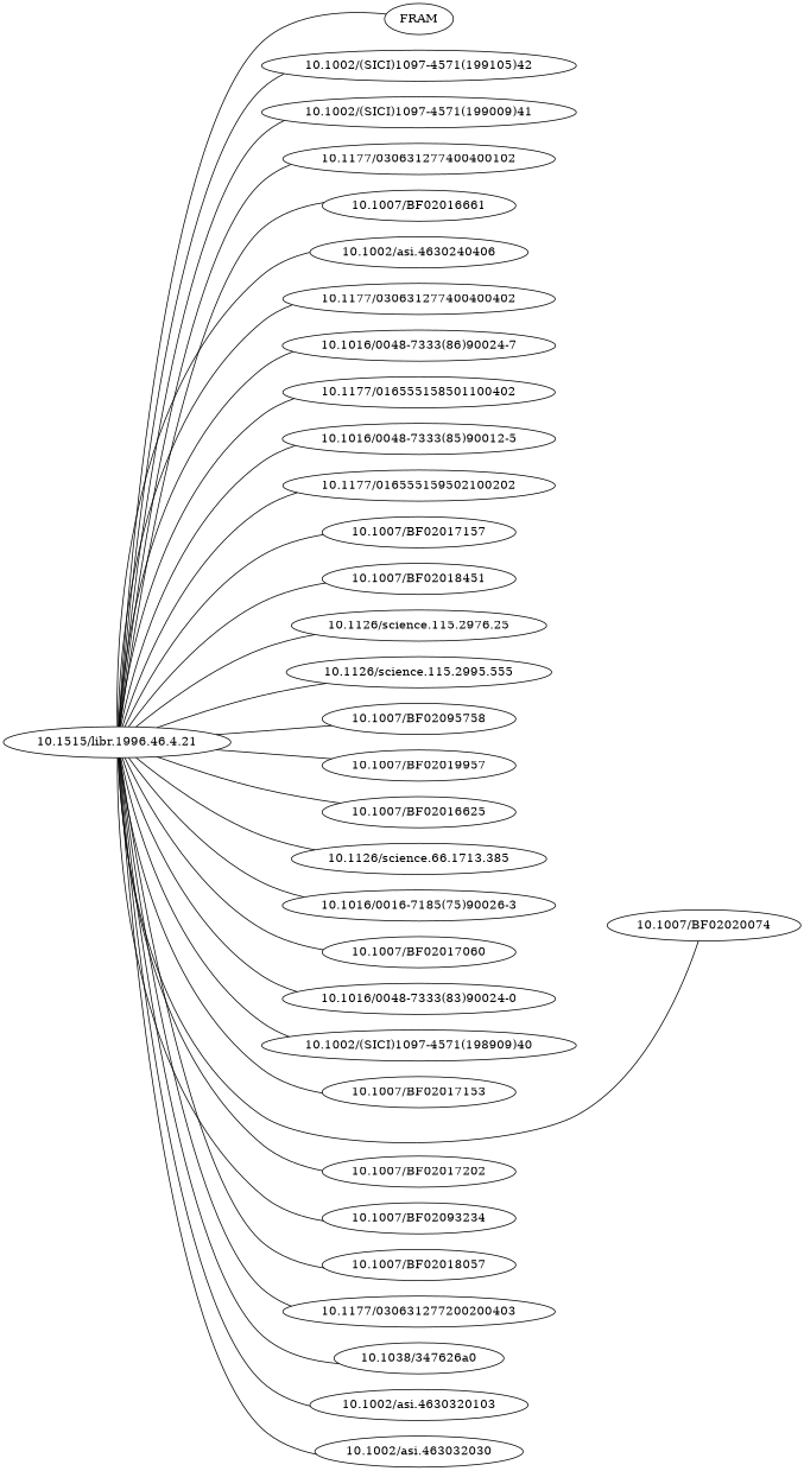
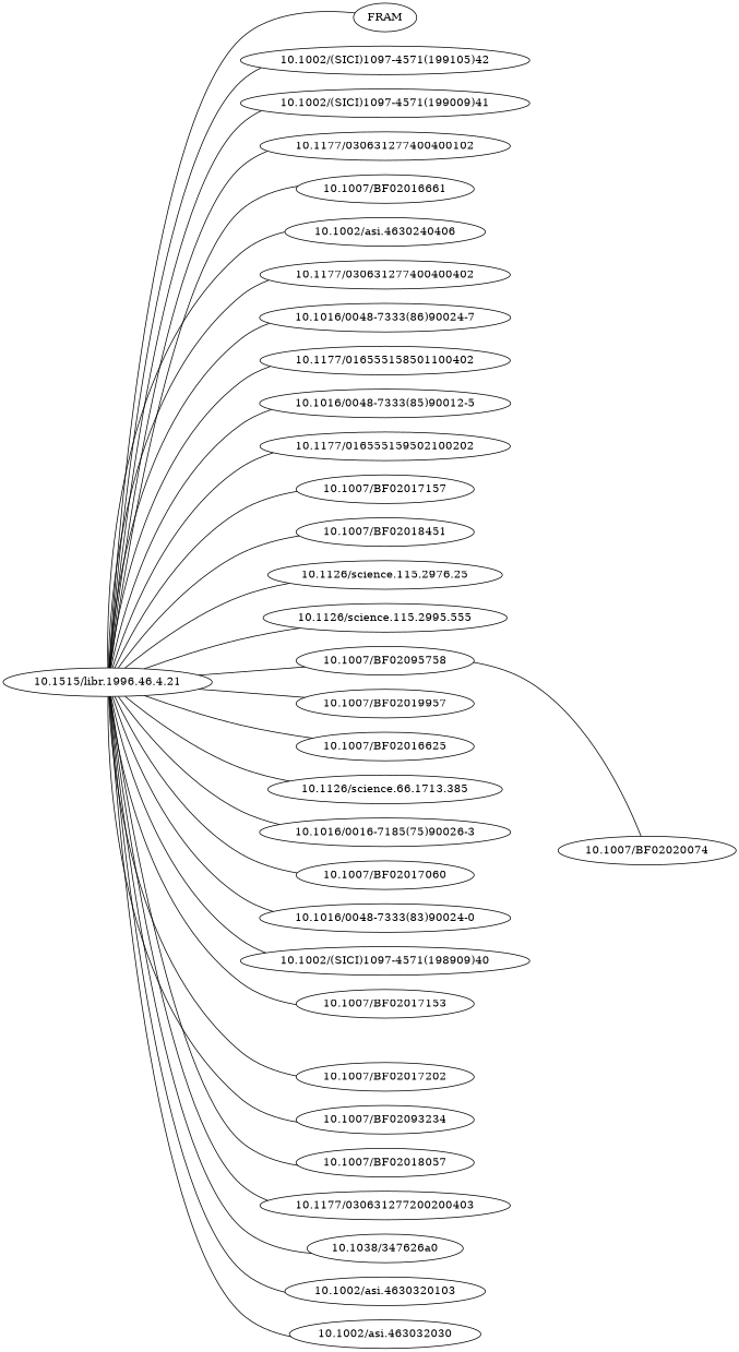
  strict graph {
    rankdir=LR
    "10.1515/libr.1996.46.4.21"
    FRAM
    "10.1002/(SICI)1097-4571(199105)42"
    "10.1002/(SICI)1097-4571(199009)41"
    "10.1177/030631277400400102"
    "10.1007/BF02016661"
    "10.1002/asi.4630240406"
    "10.1177/030631277400400402"
    "10.1016/0048-7333(86)90024-7"
    "10.1177/016555158501100402"
    "10.1016/0048-7333(85)90012-5"
    "10.1177/016555159502100202"
    "10.1007/BF02017157"
    "10.1007/BF02018451"
    "10.1126/science.115.2976.25"
    "10.1126/science.115.2995.555"
    "10.1007/BF02095758"
    "10.1007/BF02019957"
    "10.1007/BF02016625"
    "10.1126/science.66.1713.385"
    "10.1016/0016-7185(75)90026-3"
    "10.1007/BF02017060"
    "10.1016/0048-7333(83)90024-0"
    "10.1002/(SICI)1097-4571(198909)40"
    "10.1007/BF02017153"
    "10.1007/BF02020074"
    "10.1007/BF02017202"
    "10.1007/BF02093234"
    "10.1007/BF02018057"
    "10.1177/030631277200200403"
    "10.1038/347626a0"
    "10.1002/asi.4630320103"
    "10.1002/asi.463032030"
    "10.1515/libr.1996.46.4.21" -- FRAM
    "10.1515/libr.1996.46.4.21" -- "10.1002/(SICI)1097-4571(199105)42"
    "10.1515/libr.1996.46.4.21" -- "10.1002/(SICI)1097-4571(199009)41"
    "10.1515/libr.1996.46.4.21" -- "10.1177/030631277400400102"
    "10.1515/libr.1996.46.4.21" -- "10.1007/BF02016661"
    "10.1515/libr.1996.46.4.21" -- "10.1002/asi.4630240406"
    "10.1515/libr.1996.46.4.21" -- "10.1177/030631277400400402"
    "10.1515/libr.1996.46.4.21" -- "10.1016/0048-7333(86)90024-7"
    "10.1515/libr.1996.46.4.21" -- "10.1177/016555158501100402"
    "10.1515/libr.1996.46.4.21" -- "10.1016/0048-7333(85)90012-5"
    "10.1515/libr.1996.46.4.21" -- "10.1177/016555159502100202"
    "10.1515/libr.1996.46.4.21" -- "10.1007/BF02017157"
    "10.1515/libr.1996.46.4.21" -- "10.1007/BF02018451"
    "10.1515/libr.1996.46.4.21" -- "10.1126/science.115.2976.25"
    "10.1515/libr.1996.46.4.21" -- "10.1126/science.115.2995.555"
    "10.1515/libr.1996.46.4.21" -- "10.1007/BF02095758"
    "10.1515/libr.1996.46.4.21" -- "10.1007/BF02019957"
    "10.1515/libr.1996.46.4.21" -- "10.1007/BF02016625"
    "10.1515/libr.1996.46.4.21" -- "10.1126/science.66.1713.385"
    "10.1515/libr.1996.46.4.21" -- "10.1016/0016-7185(75)90026-3"
    "10.1515/libr.1996.46.4.21" -- "10.1007/BF02017060"
    "10.1515/libr.1996.46.4.21" -- "10.1016/0048-7333(83)90024-0"
    "10.1515/libr.1996.46.4.21" -- "10.1002/(SICI)1097-4571(198909)40"
    "10.1515/libr.1996.46.4.21" -- "10.1007/BF02017153"
-   "10.1515/libr.1996.46.4.21" -- "10.1007/BF02020074"
+   "10.1007/BF02095758" -- "10.1007/BF02020074"
    "10.1515/libr.1996.46.4.21" -- "10.1007/BF02017202"
    "10.1515/libr.1996.46.4.21" -- "10.1007/BF02093234"
    "10.1515/libr.1996.46.4.21" -- "10.1007/BF02018057"
    "10.1515/libr.1996.46.4.21" -- "10.1177/030631277200200403"
    "10.1515/libr.1996.46.4.21" -- "10.1038/347626a0"
    "10.1515/libr.1996.46.4.21" -- "10.1002/asi.4630320103"
    "10.1515/libr.1996.46.4.21" -- "10.1002/asi.463032030"
  }
